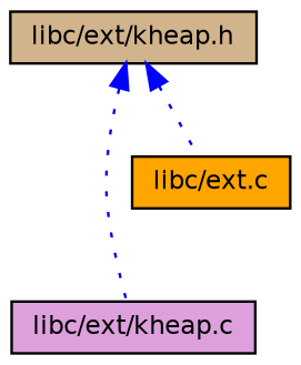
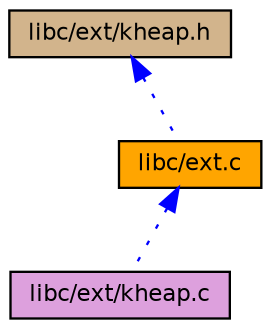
  digraph {
    node [color=black fontname=Helvetica fontsize=10 shape=record style=filled]
    edge [color=blue dir=back fontname=Helvetica fontsize=10 labelfontname=Helvetica labelfontsize=10 style=dotted]
    n1 [fillcolor=tan fontcolor=black height=0.2 label="libc/ext/kheap.h" width=0.4]
    n2 [fillcolor=plum height=0.2 label="libc/ext/kheap.c" width=0.4]
    n3 [fillcolor=orange height=0.2 label="libc/ext.c" width=0.4]
-   n1 -> n2
+   n3 -> n2
    n1 -> n3
  }
